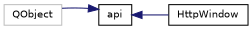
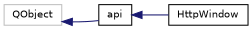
  digraph {
    rankdir=LR
    node [color=black fillcolor=white fontname=Helvetica fontsize=10 shape=record style=filled]
    edge [color=midnightblue dir=back fontname=Helvetica fontsize=10 labelfontname=Helvetica labelfontsize=10 style=solid]
    n1 [color=grey75 height=0.2 label=QObject width=0.4]
    n2 [height=0.2 label=api width=0.4]
    n3 [height=0.2 label=HttpWindow width=0.4]
-   n2 -> n1
+   n1 -> n2
    n2 -> n3
  }
